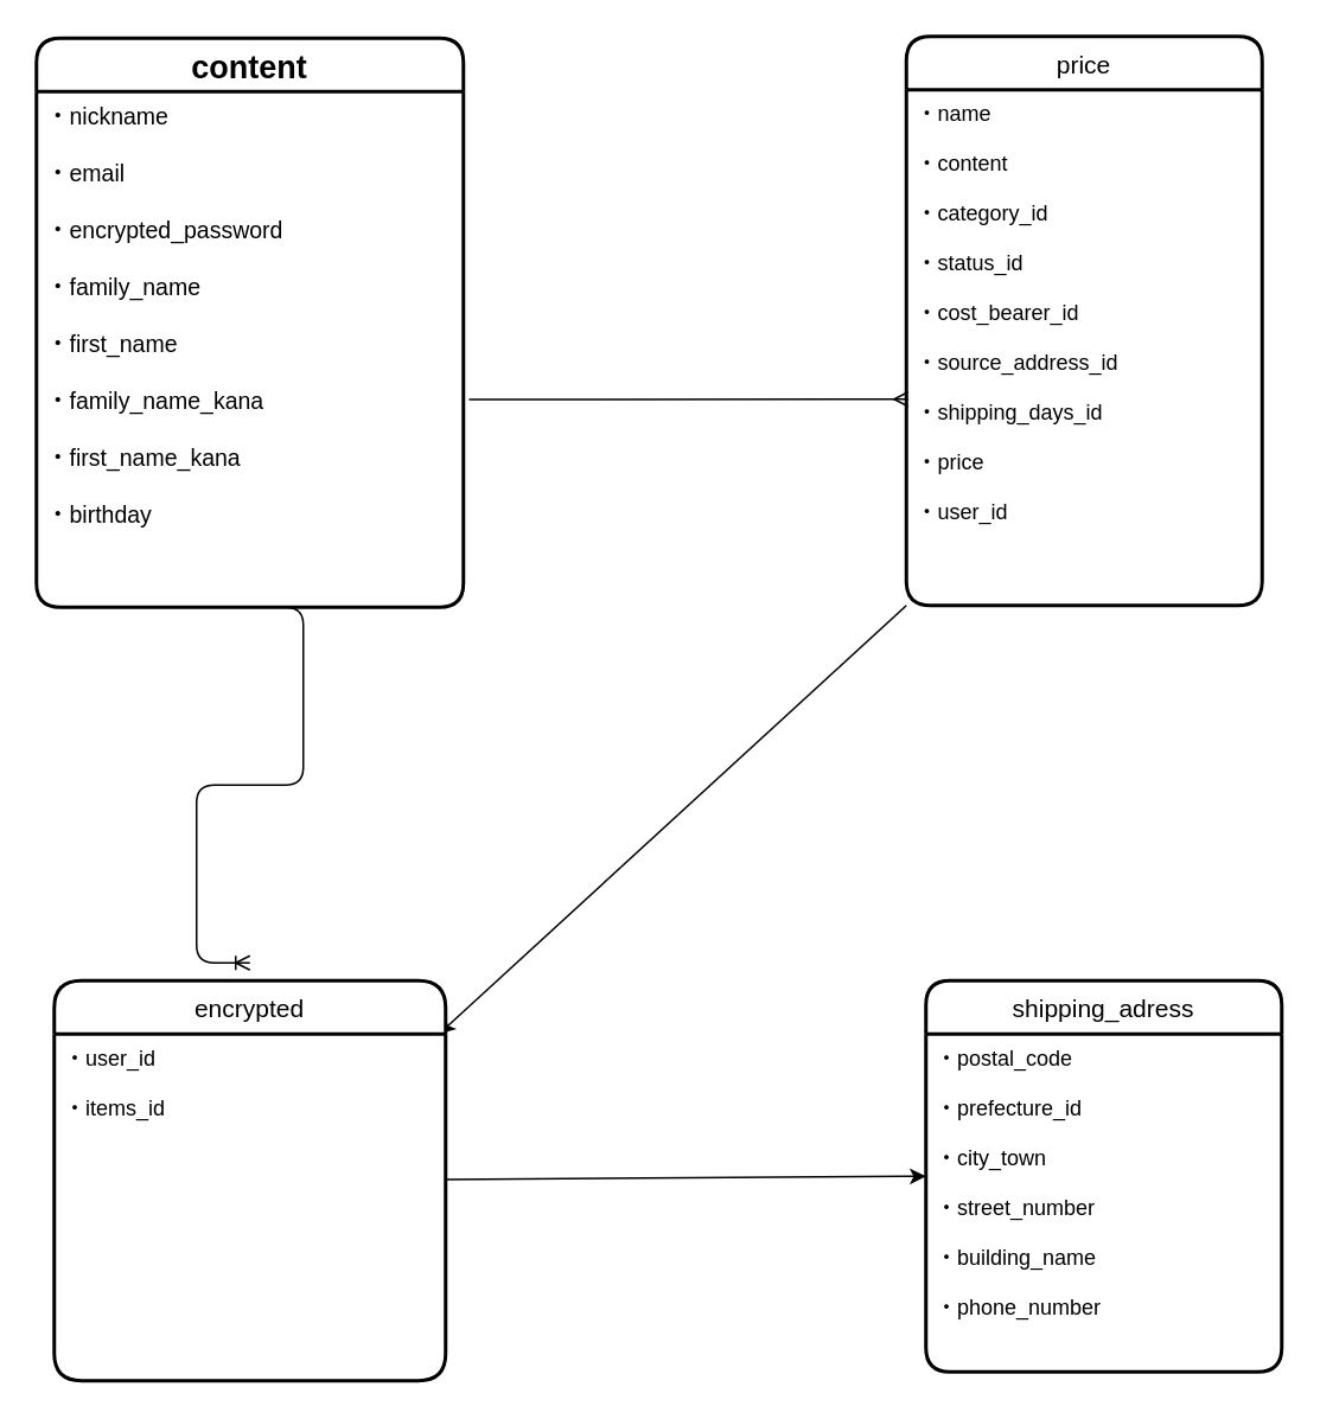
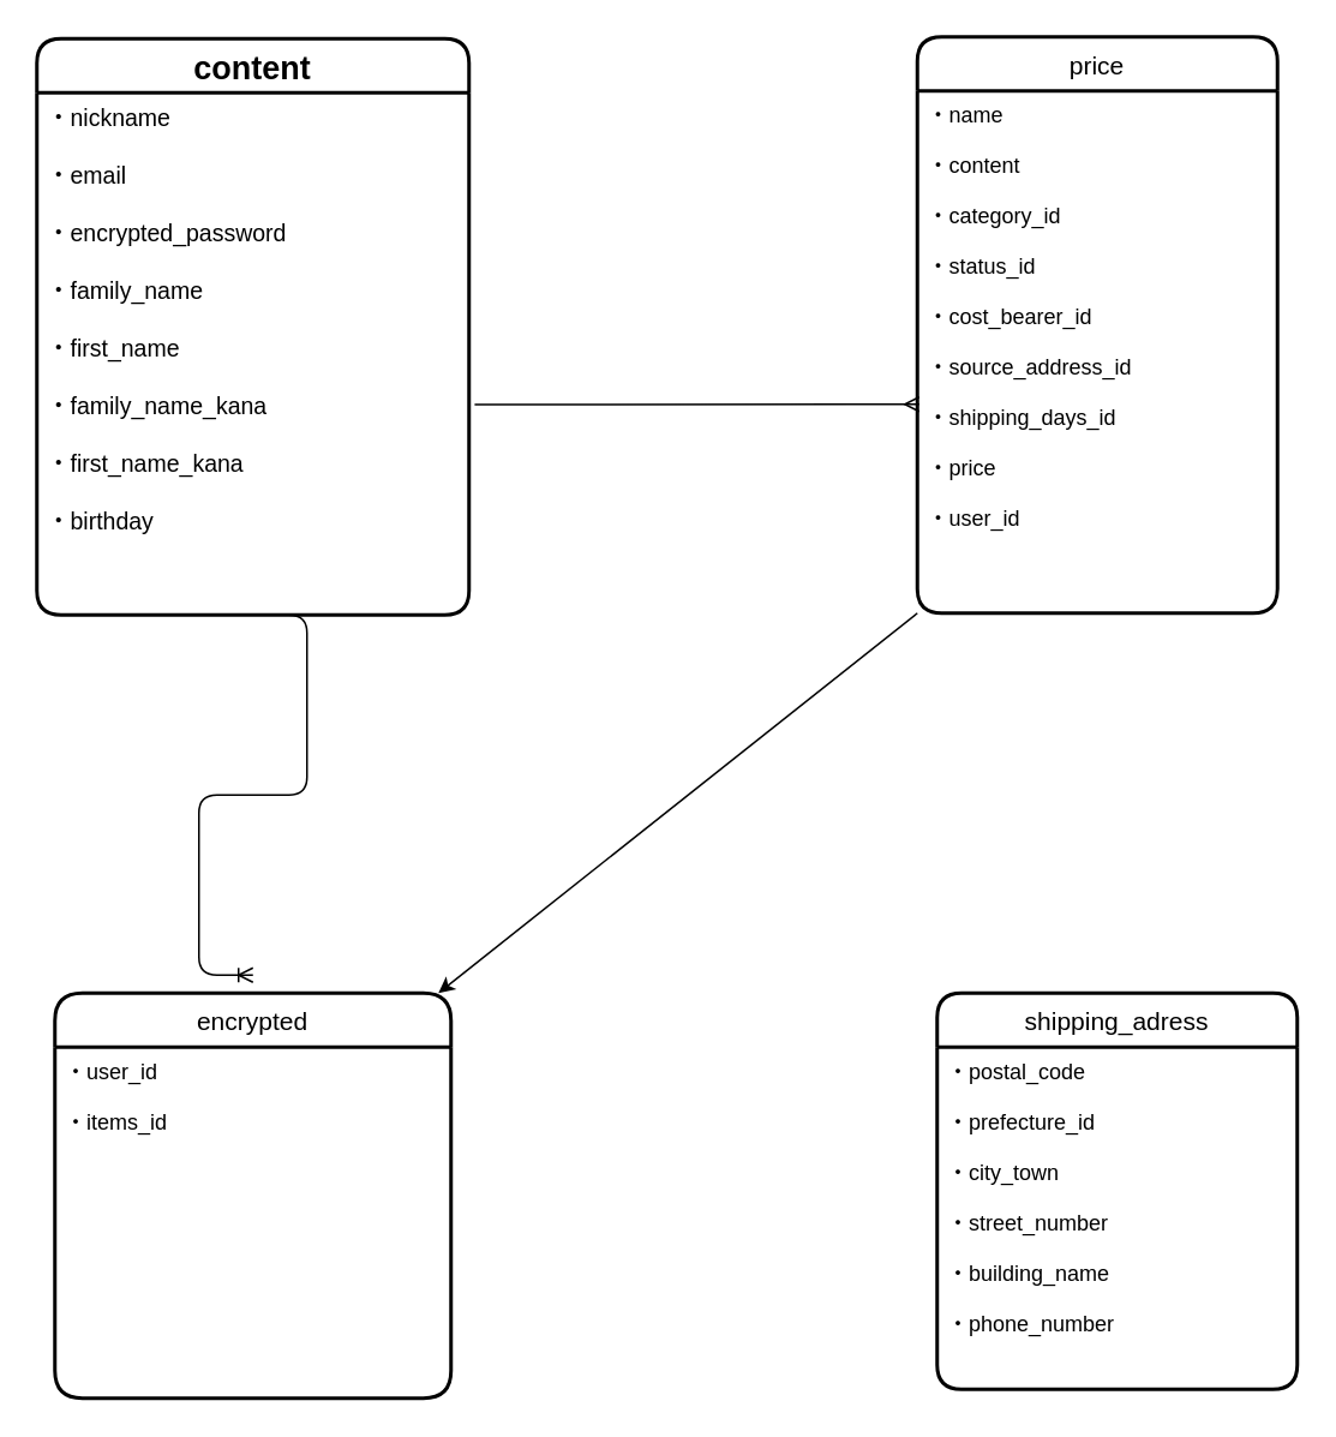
  <mxCell id="0" />
  <mxCell id="1" parent="0" />
  <mxCell id="2" value="content" style="swimlane;childLayout=stackLayout;horizontal=1;startSize=30;horizontalStack=0;rounded=1;fontSize=18;fontStyle=1;strokeWidth=2;resizeParent=0;resizeLast=1;shadow=0;dashed=0;align=center;" vertex="1" parent="1"><mxGeometry x="20" y="21" width="240" height="320" as="geometry" /></mxCell>
  <mxCell id="3" value="・nickname&#10;&#10;・email&#10;&#10;・encrypted_password&#10;&#10;・family_name&#10;&#10;・first_name&#10;&#10;・family_name_kana&#10;&#10;・first_name_kana&#10;&#10;・birthday" style="align=left;strokeColor=none;fillColor=none;spacingLeft=4;fontSize=13;verticalAlign=top;resizable=0;rotatable=0;part=1;" vertex="1" parent="2"><mxGeometry y="30" width="240" height="290" as="geometry" /></mxCell>
  <mxCell id="4" value="" style="edgeStyle=entityRelationEdgeStyle;fontSize=12;html=1;endArrow=ERoneToMany;" edge="1" parent="2"><mxGeometry width="100" height="100" relative="1" as="geometry"><mxPoint x="120" y="320" as="sourcePoint" /><mxPoint x="120" y="520" as="targetPoint" /></mxGeometry></mxCell>
- <mxCell id="5" style="edgeStyle=none;html=1;exitX=0;exitY=1;exitDx=0;exitDy=0;fontSize=13;" edge="1" parent="1" source="6" target="10"><mxGeometry relative="1" as="geometry" /></mxCell>
+ <mxCell id="5" style="edgeStyle=none;html=1;exitX=0;exitY=1;exitDx=0;exitDy=0;entryX=0.968;entryY=0;entryDx=0;entryDy=0;entryPerimeter=0;fontSize=13;" edge="1" parent="1" source="6" target="9"><mxGeometry relative="1" as="geometry" /></mxCell>
  <mxCell id="6" value="price" style="swimlane;childLayout=stackLayout;horizontal=1;startSize=30;horizontalStack=0;rounded=1;fontSize=14;fontStyle=0;strokeWidth=2;resizeParent=0;resizeLast=1;shadow=0;dashed=0;align=center;" vertex="1" parent="1"><mxGeometry x="509" y="20" width="200" height="320" as="geometry" /></mxCell>
  <mxCell id="7" value="・name&#10;&#10;・content&#10;&#10;・category_id&#10;&#10;・status_id&#10;&#10;・cost_bearer_id&#10;&#10;・source_address_id&#10;&#10;・shipping_days_id　&#10;&#10;・price&#10;&#10;・user_id&#10;&#10;&#10;" style="align=left;strokeColor=none;fillColor=none;spacingLeft=4;fontSize=12;verticalAlign=top;resizable=0;rotatable=0;part=1;" vertex="1" parent="6"><mxGeometry y="30" width="200" height="290" as="geometry" /></mxCell>
- <mxCell id="8" value="" style="edgeStyle=none;html=1;fontSize=13;entryX=0;entryY=0.5;entryDx=0;entryDy=0;" edge="1" parent="1" source="9" target="11"><mxGeometry relative="1" as="geometry"><mxPoint x="400" y="663.5" as="targetPoint" /></mxGeometry></mxCell>
  <mxCell id="9" value="encrypted" style="swimlane;childLayout=stackLayout;horizontal=1;startSize=30;horizontalStack=0;rounded=1;fontSize=14;fontStyle=0;strokeWidth=2;resizeParent=0;resizeLast=1;shadow=0;dashed=0;align=center;arcSize=17;" vertex="1" parent="1"><mxGeometry x="30" y="551" width="220" height="225" as="geometry" /></mxCell>
  <mxCell id="10" value="・user_id&#10;&#10;・items_id&#10;" style="align=left;strokeColor=none;fillColor=none;spacingLeft=4;fontSize=12;verticalAlign=top;resizable=0;rotatable=0;part=1;" vertex="1" parent="9"><mxGeometry y="30" width="220" height="195" as="geometry" /></mxCell>
  <mxCell id="11" value="shipping_adress" style="swimlane;childLayout=stackLayout;horizontal=1;startSize=30;horizontalStack=0;rounded=1;fontSize=14;fontStyle=0;strokeWidth=2;resizeParent=0;resizeLast=1;shadow=0;dashed=0;align=center;" vertex="1" parent="1"><mxGeometry x="520" y="551" width="200" height="220" as="geometry" /></mxCell>
  <mxCell id="12" value="・postal_code&#10;&#10;・prefecture_id&#10;&#10;・city_town&#10;&#10;・street_number&#10;&#10;・building_name&#10;&#10;・phone_number" style="align=left;strokeColor=none;fillColor=none;spacingLeft=4;fontSize=12;verticalAlign=top;resizable=0;rotatable=0;part=1;" vertex="1" parent="11"><mxGeometry y="30" width="200" height="190" as="geometry" /></mxCell>
  <mxCell id="13" value="" style="edgeStyle=entityRelationEdgeStyle;fontSize=12;html=1;endArrow=ERmany;exitX=1.013;exitY=0.597;exitDx=0;exitDy=0;exitPerimeter=0;" edge="1" parent="1" source="3"><mxGeometry width="100" height="100" relative="1" as="geometry"><mxPoint x="340" y="231" as="sourcePoint" /><mxPoint x="510" y="224" as="targetPoint" /></mxGeometry></mxCell>
